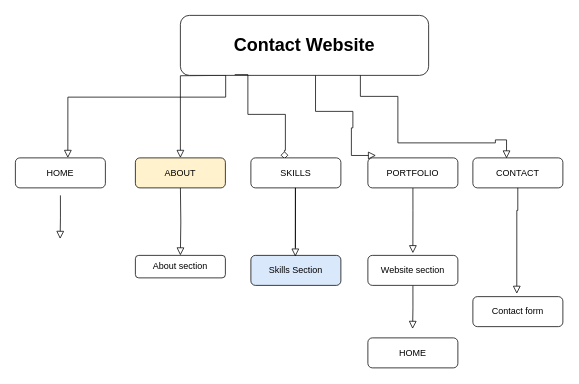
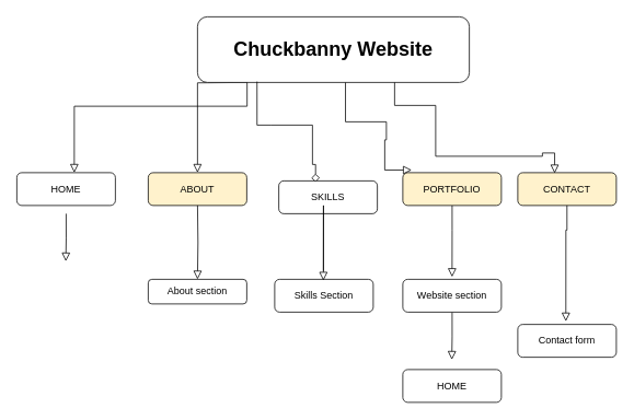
  <mxCell id="0" />
  <mxCell id="1" parent="0" />
  <mxCell id="2" value="" style="rounded=0;html=1;jettySize=auto;orthogonalLoop=1;fontSize=11;endArrow=block;endFill=0;endSize=8;strokeWidth=1;shadow=0;labelBackgroundColor=none;edgeStyle=orthogonalEdgeStyle;entryX=0.5;entryY=0;entryDx=0;entryDy=0;" parent="1" target="4" edge="1"><mxGeometry relative="1" as="geometry"><mxPoint x="300.4" y="100" as="sourcePoint" /><mxPoint x="300" y="158.02" as="targetPoint" /></mxGeometry></mxCell>
- <mxCell id="3" value="&lt;h1&gt;Contact Website&lt;/h1&gt;" style="rounded=1;whiteSpace=wrap;html=1;fontSize=12;glass=0;strokeWidth=1;shadow=0;" parent="1" vertex="1"><mxGeometry x="240" y="20" width="331" height="80" as="geometry" /></mxCell>
+ <mxCell id="3" value="&lt;h1&gt;Chuckbanny Website&lt;/h1&gt;" style="rounded=1;whiteSpace=wrap;html=1;fontSize=12;glass=0;strokeWidth=1;shadow=0;" parent="1" vertex="1"><mxGeometry x="240" y="20" width="331" height="80" as="geometry" /></mxCell>
  <mxCell id="4" value="ABOUT" style="rounded=1;whiteSpace=wrap;html=1;fontSize=12;glass=0;strokeWidth=1;shadow=0;fillColor=#fff2cc;" parent="1" vertex="1"><mxGeometry x="180" y="210" width="120" height="40" as="geometry" /></mxCell>
  <mxCell id="5" value="About section" style="rounded=1;whiteSpace=wrap;html=1;fontSize=12;glass=0;strokeWidth=1;shadow=0;" parent="1" vertex="1"><mxGeometry x="180" y="340" width="120" height="30" as="geometry" /></mxCell>
- <mxCell id="6" value="Skills Section" style="rounded=1;whiteSpace=wrap;html=1;fontSize=12;glass=0;strokeWidth=1;shadow=0;fillColor=#dae8fc;" parent="1" vertex="1"><mxGeometry x="334" y="340" width="120" height="40" as="geometry" /></mxCell>
+ <mxCell id="6" value="Skills Section" style="rounded=1;whiteSpace=wrap;html=1;fontSize=12;glass=0;strokeWidth=1;shadow=0;" parent="1" vertex="1"><mxGeometry x="334" y="340" width="120" height="40" as="geometry" /></mxCell>
  <mxCell id="7" value="HOME" style="rounded=1;whiteSpace=wrap;html=1;fontSize=12;glass=0;strokeWidth=1;shadow=0;" vertex="1" parent="1"><mxGeometry x="20" y="210" width="120" height="40" as="geometry" /></mxCell>
  <mxCell id="8" value="" style="rounded=0;html=1;jettySize=auto;orthogonalLoop=1;fontSize=11;endArrow=block;endFill=0;endSize=8;strokeWidth=1;shadow=0;labelBackgroundColor=none;edgeStyle=orthogonalEdgeStyle;entryX=0.583;entryY=0;entryDx=0;entryDy=0;entryPerimeter=0;" edge="1" parent="1" target="7"><mxGeometry relative="1" as="geometry"><mxPoint x="300.4" y="100" as="sourcePoint" /><mxPoint x="300" y="158.02" as="targetPoint" /><Array as="points"><mxPoint x="300" y="129" /><mxPoint x="90" y="129" /></Array></mxGeometry></mxCell>
  <mxCell id="9" value="" style="rounded=0;html=1;jettySize=auto;orthogonalLoop=1;fontSize=11;endArrow=block;endFill=0;endSize=8;strokeWidth=1;shadow=0;labelBackgroundColor=none;edgeStyle=orthogonalEdgeStyle;entryX=0.5;entryY=-0.073;entryDx=0;entryDy=0;entryPerimeter=0;" edge="1" parent="1" target="16"><mxGeometry relative="1" as="geometry"><mxPoint x="550.06" y="250" as="sourcePoint" /><mxPoint x="550" y="330" as="targetPoint" /><Array as="points"><mxPoint x="550" y="280" /></Array></mxGeometry></mxCell>
  <mxCell id="10" value="" style="rounded=0;html=1;jettySize=auto;orthogonalLoop=1;fontSize=11;endArrow=block;endFill=0;endSize=8;strokeWidth=1;shadow=0;labelBackgroundColor=none;edgeStyle=orthogonalEdgeStyle;entryX=0.5;entryY=0;entryDx=0;entryDy=0;" edge="1" parent="1" target="5"><mxGeometry relative="1" as="geometry"><mxPoint x="240.06" y="250" as="sourcePoint" /><mxPoint x="239.66" y="308" as="targetPoint" /><Array as="points" /></mxGeometry></mxCell>
  <mxCell id="11" value="" style="rounded=0;html=1;jettySize=auto;orthogonalLoop=1;fontSize=11;endArrow=diamond;endFill=0;endSize=8;strokeWidth=1;shadow=0;labelBackgroundColor=none;edgeStyle=orthogonalEdgeStyle;exitX=0.219;exitY=0.988;exitDx=0;exitDy=0;exitPerimeter=0;entryX=0.373;entryY=0.041;entryDx=0;entryDy=0;entryPerimeter=0;" edge="1" parent="1" source="3" target="13"><mxGeometry relative="1" as="geometry"><mxPoint x="397.4" y="122" as="sourcePoint" /><mxPoint x="380" y="180" as="targetPoint" /><Array as="points"><mxPoint x="330" y="152" /><mxPoint x="380" y="152" /><mxPoint x="380" y="200" /><mxPoint x="379" y="200" /></Array></mxGeometry></mxCell>
  <mxCell id="12" value="" style="rounded=0;html=1;jettySize=auto;orthogonalLoop=1;fontSize=11;endArrow=block;endFill=0;endSize=8;strokeWidth=1;shadow=0;labelBackgroundColor=none;edgeStyle=orthogonalEdgeStyle;" edge="1" parent="1"><mxGeometry relative="1" as="geometry"><mxPoint x="550.06" y="380" as="sourcePoint" /><mxPoint x="549.66" y="438" as="targetPoint" /><Array as="points"><mxPoint x="549.66" y="410" /><mxPoint x="549.66" y="410" /></Array></mxGeometry></mxCell>
- <mxCell id="13" value="SKILLS" style="rounded=1;whiteSpace=wrap;html=1;fontSize=12;glass=0;strokeWidth=1;shadow=0;" vertex="1" parent="1"><mxGeometry x="334" y="210" width="120" height="40" as="geometry" /></mxCell>
- <mxCell id="14" value="PORTFOLIO" style="rounded=1;whiteSpace=wrap;html=1;fontSize=12;glass=0;strokeWidth=1;shadow=0;" vertex="1" parent="1"><mxGeometry x="490" y="210" width="120" height="40" as="geometry" /></mxCell>
- <mxCell id="15" value="CONTACT" style="rounded=1;whiteSpace=wrap;html=1;fontSize=12;glass=0;strokeWidth=1;shadow=0;" vertex="1" parent="1"><mxGeometry x="630" y="210" width="120" height="40" as="geometry" /></mxCell>
+ <mxCell id="13" value="SKILLS" style="rounded=1;whiteSpace=wrap;html=1;fontSize=12;glass=0;strokeWidth=1;shadow=0;" vertex="1" parent="1"><mxGeometry x="339" y="220" width="120" height="40" as="geometry" /></mxCell>
+ <mxCell id="14" value="PORTFOLIO" style="rounded=1;whiteSpace=wrap;html=1;fontSize=12;glass=0;strokeWidth=1;shadow=0;fillColor=#fff2cc;" vertex="1" parent="1"><mxGeometry x="490" y="210" width="120" height="40" as="geometry" /></mxCell>
+ <mxCell id="15" value="CONTACT" style="rounded=1;whiteSpace=wrap;html=1;fontSize=12;glass=0;strokeWidth=1;shadow=0;fillColor=#fff2cc;" vertex="1" parent="1"><mxGeometry x="630" y="210" width="120" height="40" as="geometry" /></mxCell>
  <mxCell id="16" value="Website section" style="rounded=1;whiteSpace=wrap;html=1;fontSize=12;glass=0;strokeWidth=1;shadow=0;" vertex="1" parent="1"><mxGeometry x="490" y="340" width="120" height="40" as="geometry" /></mxCell>
  <mxCell id="17" value="Contact form" style="rounded=1;whiteSpace=wrap;html=1;fontSize=12;glass=0;strokeWidth=1;shadow=0;" vertex="1" parent="1"><mxGeometry x="630" y="395" width="120" height="40" as="geometry" /></mxCell>
  <mxCell id="18" value="" style="rounded=0;html=1;jettySize=auto;orthogonalLoop=1;fontSize=11;endArrow=block;endFill=0;endSize=8;strokeWidth=1;shadow=0;labelBackgroundColor=none;edgeStyle=orthogonalEdgeStyle;exitX=0.218;exitY=1.096;exitDx=0;exitDy=0;exitPerimeter=0;entryX=0.09;entryY=-0.08;entryDx=0;entryDy=0;entryPerimeter=0;" edge="1" parent="1" target="14"><mxGeometry relative="1" as="geometry"><mxPoint x="420.2" y="100.16" as="sourcePoint" /><mxPoint x="468.2" y="206.16" as="targetPoint" /><Array as="points"><mxPoint x="420" y="148" /><mxPoint x="470" y="148" /><mxPoint x="470" y="170" /><mxPoint x="468" y="170" /><mxPoint x="468" y="207" /></Array></mxGeometry></mxCell>
  <mxCell id="19" value="" style="rounded=0;html=1;jettySize=auto;orthogonalLoop=1;fontSize=11;endArrow=block;endFill=0;endSize=8;strokeWidth=1;shadow=0;labelBackgroundColor=none;edgeStyle=orthogonalEdgeStyle;entryX=0.374;entryY=0.018;entryDx=0;entryDy=0;entryPerimeter=0;" edge="1" parent="1" target="15"><mxGeometry relative="1" as="geometry"><mxPoint x="480" y="100" as="sourcePoint" /><mxPoint x="527.97" y="186" as="targetPoint" /><Array as="points"><mxPoint x="480" y="128" /><mxPoint x="530" y="128" /><mxPoint x="530" y="190" /><mxPoint x="660" y="190" /><mxPoint x="660" y="186" /><mxPoint x="675" y="186" /></Array></mxGeometry></mxCell>
  <mxCell id="20" value="" style="rounded=0;html=1;jettySize=auto;orthogonalLoop=1;fontSize=11;endArrow=block;endFill=0;endSize=8;strokeWidth=1;shadow=0;labelBackgroundColor=none;edgeStyle=orthogonalEdgeStyle;entryX=0.494;entryY=0.038;entryDx=0;entryDy=0;entryPerimeter=0;" edge="1" parent="1" target="6"><mxGeometry relative="1" as="geometry"><mxPoint x="393.4" y="329.97" as="sourcePoint" /><mxPoint x="393" y="387.97" as="targetPoint" /><Array as="points"><mxPoint x="393" y="250" /></Array></mxGeometry></mxCell>
  <mxCell id="21" value="" style="rounded=0;html=1;jettySize=auto;orthogonalLoop=1;fontSize=11;endArrow=block;endFill=0;endSize=8;strokeWidth=1;shadow=0;labelBackgroundColor=none;edgeStyle=orthogonalEdgeStyle;entryX=0.488;entryY=-0.095;entryDx=0;entryDy=0;entryPerimeter=0;" edge="1" parent="1" target="17"><mxGeometry relative="1" as="geometry"><mxPoint x="689.9" y="250" as="sourcePoint" /><mxPoint x="689.5" y="308" as="targetPoint" /><Array as="points"><mxPoint x="690" y="280" /><mxPoint x="689" y="280" /></Array></mxGeometry></mxCell>
  <mxCell id="22" value="HOME" style="rounded=1;whiteSpace=wrap;html=1;fontSize=12;glass=0;strokeWidth=1;shadow=0;" vertex="1" parent="1"><mxGeometry x="490" y="450" width="120" height="40" as="geometry" /></mxCell>
  <mxCell id="23" value="" style="rounded=0;html=1;jettySize=auto;orthogonalLoop=1;fontSize=11;endArrow=block;endFill=0;endSize=8;strokeWidth=1;shadow=0;labelBackgroundColor=none;edgeStyle=orthogonalEdgeStyle;" edge="1" parent="1"><mxGeometry relative="1" as="geometry"><mxPoint x="80.06" y="260" as="sourcePoint" /><mxPoint x="79.66" y="318" as="targetPoint" /><Array as="points"><mxPoint x="79.66" y="290" /><mxPoint x="79.66" y="290" /></Array></mxGeometry></mxCell>
